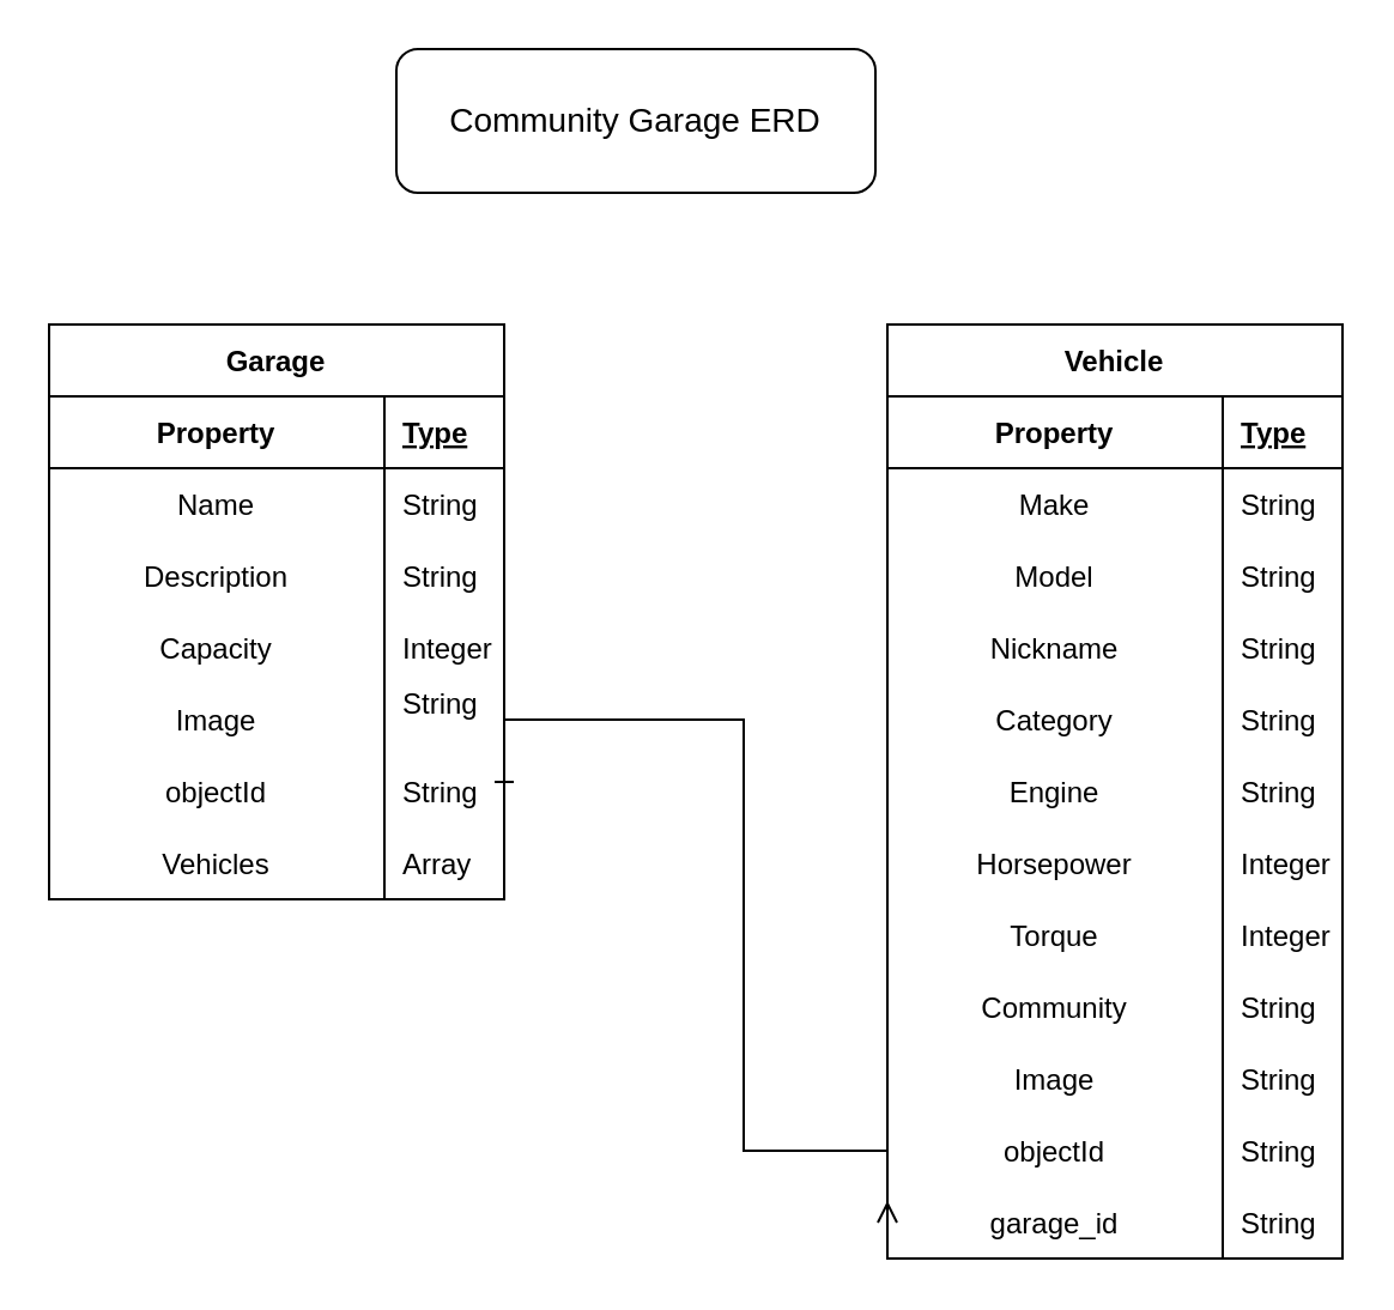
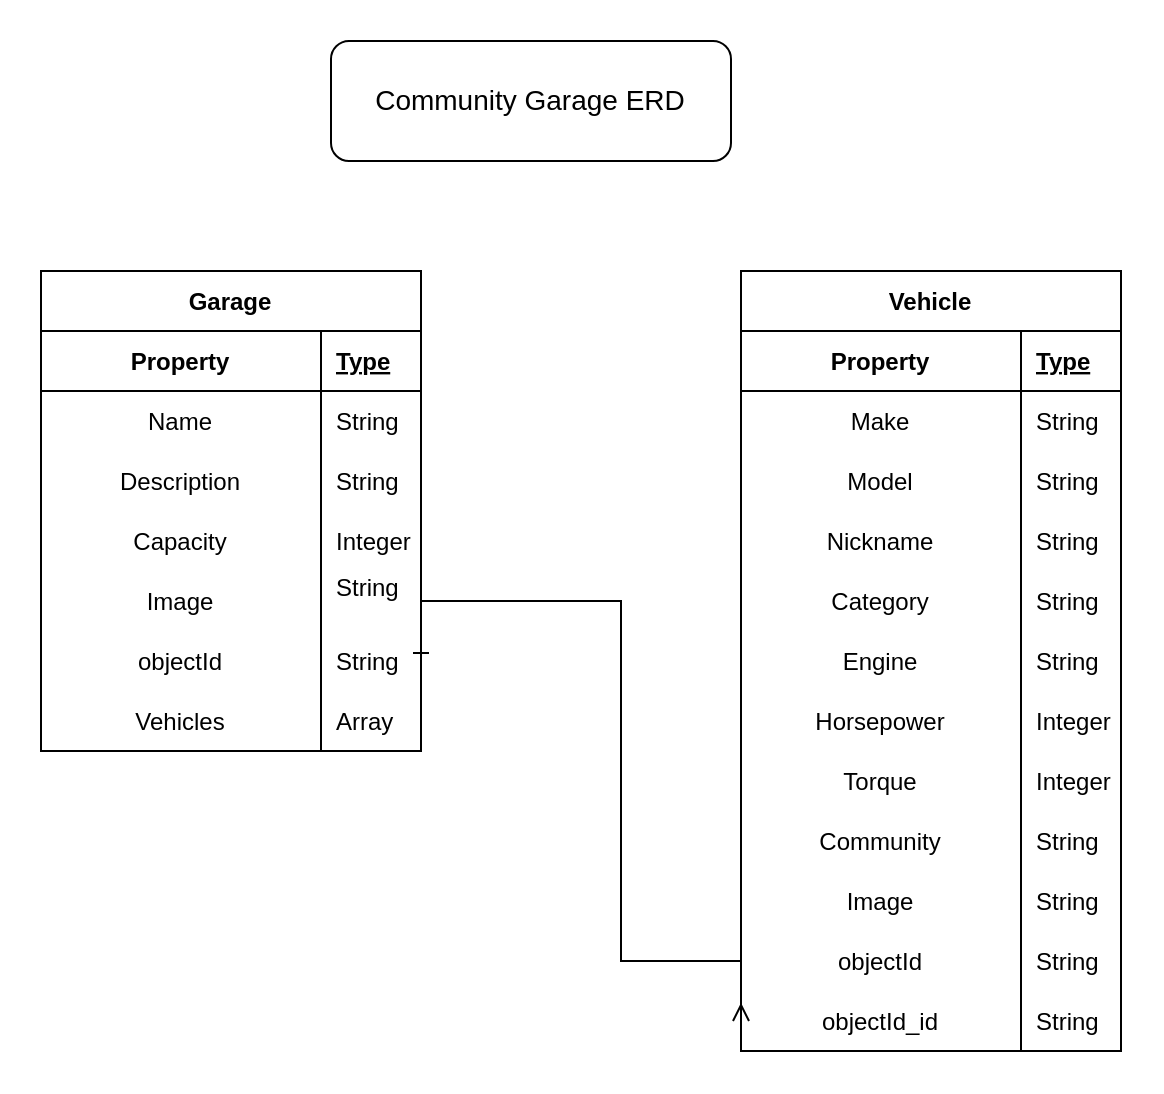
  <mxCell id="0" />
  <mxCell id="1" parent="0" />
  <mxCell id="2" value="" style="edgeStyle=orthogonalEdgeStyle;rounded=0;orthogonalLoop=1;jettySize=auto;html=1;startArrow=ERone;startFill=0;endArrow=ERmany;endFill=0;exitX=1;exitY=0.5;exitDx=0;exitDy=0;entryX=0;entryY=0.5;entryDx=0;entryDy=0;" parent="1" source="19" target="59" edge="1"><mxGeometry relative="1" as="geometry"><Array as="points"><mxPoint x="310" y="300" /><mxPoint x="310" y="480" /></Array></mxGeometry></mxCell>
  <mxCell id="3" value="Garage" style="shape=table;startSize=30;container=1;collapsible=1;childLayout=tableLayout;fixedRows=1;rowLines=0;fontStyle=1;align=center;resizeLast=1;" parent="1" vertex="1"><mxGeometry x="20" y="135" width="190" height="240" as="geometry"><mxRectangle x="160" y="120" width="80" height="30" as="alternateBounds" /></mxGeometry></mxCell>
  <mxCell id="4" value="" style="shape=tableRow;horizontal=0;startSize=0;swimlaneHead=0;swimlaneBody=0;fillColor=none;collapsible=0;dropTarget=0;points=[[0,0.5],[1,0.5]];portConstraint=eastwest;top=0;left=0;right=0;bottom=1;" parent="3" vertex="1"><mxGeometry y="30" width="190" height="30" as="geometry" /></mxCell>
  <mxCell id="5" value="Property" style="shape=partialRectangle;connectable=0;fillColor=none;top=0;left=0;bottom=0;right=0;fontStyle=1;overflow=hidden;" parent="4" vertex="1"><mxGeometry width="140" height="30" as="geometry"><mxRectangle width="140" height="30" as="alternateBounds" /></mxGeometry></mxCell>
  <mxCell id="6" value="Type" style="shape=partialRectangle;connectable=0;fillColor=none;top=0;left=0;bottom=0;right=0;align=left;spacingLeft=6;fontStyle=5;overflow=hidden;" parent="4" vertex="1"><mxGeometry x="140" width="50" height="30" as="geometry"><mxRectangle width="50" height="30" as="alternateBounds" /></mxGeometry></mxCell>
  <mxCell id="7" value="" style="shape=tableRow;horizontal=0;startSize=0;swimlaneHead=0;swimlaneBody=0;fillColor=none;collapsible=0;dropTarget=0;points=[[0,0.5],[1,0.5]];portConstraint=eastwest;top=0;left=0;right=0;bottom=0;" parent="3" vertex="1"><mxGeometry y="60" width="190" height="30" as="geometry" /></mxCell>
  <mxCell id="8" value="Name" style="shape=partialRectangle;connectable=0;fillColor=none;top=0;left=0;bottom=0;right=0;editable=1;overflow=hidden;" parent="7" vertex="1"><mxGeometry width="140" height="30" as="geometry"><mxRectangle width="140" height="30" as="alternateBounds" /></mxGeometry></mxCell>
  <mxCell id="9" value="String" style="shape=partialRectangle;connectable=0;fillColor=none;top=0;left=0;bottom=0;right=0;align=left;spacingLeft=6;overflow=hidden;" parent="7" vertex="1"><mxGeometry x="140" width="50" height="30" as="geometry"><mxRectangle width="50" height="30" as="alternateBounds" /></mxGeometry></mxCell>
  <mxCell id="10" value="" style="shape=tableRow;horizontal=0;startSize=0;swimlaneHead=0;swimlaneBody=0;fillColor=none;collapsible=0;dropTarget=0;points=[[0,0.5],[1,0.5]];portConstraint=eastwest;top=0;left=0;right=0;bottom=0;" parent="3" vertex="1"><mxGeometry y="90" width="190" height="30" as="geometry" /></mxCell>
  <mxCell id="11" value="Description" style="shape=partialRectangle;connectable=0;fillColor=none;top=0;left=0;bottom=0;right=0;editable=1;overflow=hidden;" parent="10" vertex="1"><mxGeometry width="140" height="30" as="geometry"><mxRectangle width="140" height="30" as="alternateBounds" /></mxGeometry></mxCell>
  <mxCell id="12" value="String" style="shape=partialRectangle;connectable=0;fillColor=none;top=0;left=0;bottom=0;right=0;align=left;spacingLeft=6;overflow=hidden;" parent="10" vertex="1"><mxGeometry x="140" width="50" height="30" as="geometry"><mxRectangle width="50" height="30" as="alternateBounds" /></mxGeometry></mxCell>
  <mxCell id="13" value="" style="shape=tableRow;horizontal=0;startSize=0;swimlaneHead=0;swimlaneBody=0;fillColor=none;collapsible=0;dropTarget=0;points=[[0,0.5],[1,0.5]];portConstraint=eastwest;top=0;left=0;right=0;bottom=0;" parent="3" vertex="1"><mxGeometry y="120" width="190" height="30" as="geometry" /></mxCell>
  <mxCell id="14" value="Capacity" style="shape=partialRectangle;connectable=0;fillColor=none;top=0;left=0;bottom=0;right=0;editable=1;overflow=hidden;" parent="13" vertex="1"><mxGeometry width="140" height="30" as="geometry"><mxRectangle width="140" height="30" as="alternateBounds" /></mxGeometry></mxCell>
  <mxCell id="15" value="Integer" style="shape=partialRectangle;connectable=0;fillColor=none;top=0;left=0;bottom=0;right=0;align=left;spacingLeft=6;overflow=hidden;" parent="13" vertex="1"><mxGeometry x="140" width="50" height="30" as="geometry"><mxRectangle width="50" height="30" as="alternateBounds" /></mxGeometry></mxCell>
  <mxCell id="16" style="shape=tableRow;horizontal=0;startSize=0;swimlaneHead=0;swimlaneBody=0;fillColor=none;collapsible=0;dropTarget=0;points=[[0,0.5],[1,0.5]];portConstraint=eastwest;top=0;left=0;right=0;bottom=0;" vertex="1" parent="3"><mxGeometry y="150" width="190" height="30" as="geometry" /></mxCell>
  <mxCell id="17" value="Image" style="shape=partialRectangle;connectable=0;fillColor=none;top=0;left=0;bottom=0;right=0;editable=1;overflow=hidden;" vertex="1" parent="16"><mxGeometry width="140" height="30" as="geometry"><mxRectangle width="140" height="30" as="alternateBounds" /></mxGeometry></mxCell>
  <mxCell id="18" value="String&#10;" style="shape=partialRectangle;connectable=0;fillColor=none;top=0;left=0;bottom=0;right=0;align=left;spacingLeft=6;overflow=hidden;" vertex="1" parent="16"><mxGeometry x="140" width="50" height="30" as="geometry"><mxRectangle width="50" height="30" as="alternateBounds" /></mxGeometry></mxCell>
  <mxCell id="19" style="shape=tableRow;horizontal=0;startSize=0;swimlaneHead=0;swimlaneBody=0;fillColor=none;collapsible=0;dropTarget=0;points=[[0,0.5],[1,0.5]];portConstraint=eastwest;top=0;left=0;right=0;bottom=0;" parent="3" vertex="1"><mxGeometry y="180" width="190" height="30" as="geometry" /></mxCell>
  <mxCell id="20" value="objectId" style="shape=partialRectangle;connectable=0;fillColor=none;top=0;left=0;bottom=0;right=0;editable=1;overflow=hidden;" parent="19" vertex="1"><mxGeometry width="140" height="30" as="geometry"><mxRectangle width="140" height="30" as="alternateBounds" /></mxGeometry></mxCell>
  <mxCell id="21" value="String" style="shape=partialRectangle;connectable=0;fillColor=none;top=0;left=0;bottom=0;right=0;align=left;spacingLeft=6;overflow=hidden;" parent="19" vertex="1"><mxGeometry x="140" width="50" height="30" as="geometry"><mxRectangle width="50" height="30" as="alternateBounds" /></mxGeometry></mxCell>
  <mxCell id="22" style="shape=tableRow;horizontal=0;startSize=0;swimlaneHead=0;swimlaneBody=0;fillColor=none;collapsible=0;dropTarget=0;points=[[0,0.5],[1,0.5]];portConstraint=eastwest;top=0;left=0;right=0;bottom=0;" vertex="1" parent="3"><mxGeometry y="210" width="190" height="30" as="geometry" /></mxCell>
  <mxCell id="23" value="Vehicles" style="shape=partialRectangle;connectable=0;fillColor=none;top=0;left=0;bottom=0;right=0;editable=1;overflow=hidden;" vertex="1" parent="22"><mxGeometry width="140" height="30" as="geometry"><mxRectangle width="140" height="30" as="alternateBounds" /></mxGeometry></mxCell>
  <mxCell id="24" value="Array" style="shape=partialRectangle;connectable=0;fillColor=none;top=0;left=0;bottom=0;right=0;align=left;spacingLeft=6;overflow=hidden;" vertex="1" parent="22"><mxGeometry x="140" width="50" height="30" as="geometry"><mxRectangle width="50" height="30" as="alternateBounds" /></mxGeometry></mxCell>
  <mxCell id="25" value="Vehicle" style="shape=table;startSize=30;container=1;collapsible=1;childLayout=tableLayout;fixedRows=1;rowLines=0;fontStyle=1;align=center;resizeLast=1;" parent="1" vertex="1"><mxGeometry x="370" y="135" width="190" height="390" as="geometry"><mxRectangle x="160" y="120" width="80" height="30" as="alternateBounds" /></mxGeometry></mxCell>
  <mxCell id="26" value="" style="shape=tableRow;horizontal=0;startSize=0;swimlaneHead=0;swimlaneBody=0;fillColor=none;collapsible=0;dropTarget=0;points=[[0,0.5],[1,0.5]];portConstraint=eastwest;top=0;left=0;right=0;bottom=1;" parent="25" vertex="1"><mxGeometry y="30" width="190" height="30" as="geometry" /></mxCell>
  <mxCell id="27" value="Property" style="shape=partialRectangle;connectable=0;fillColor=none;top=0;left=0;bottom=0;right=0;fontStyle=1;overflow=hidden;" parent="26" vertex="1"><mxGeometry width="140" height="30" as="geometry"><mxRectangle width="140" height="30" as="alternateBounds" /></mxGeometry></mxCell>
  <mxCell id="28" value="Type" style="shape=partialRectangle;connectable=0;fillColor=none;top=0;left=0;bottom=0;right=0;align=left;spacingLeft=6;fontStyle=5;overflow=hidden;" parent="26" vertex="1"><mxGeometry x="140" width="50" height="30" as="geometry"><mxRectangle width="50" height="30" as="alternateBounds" /></mxGeometry></mxCell>
  <mxCell id="29" value="" style="shape=tableRow;horizontal=0;startSize=0;swimlaneHead=0;swimlaneBody=0;fillColor=none;collapsible=0;dropTarget=0;points=[[0,0.5],[1,0.5]];portConstraint=eastwest;top=0;left=0;right=0;bottom=0;" parent="25" vertex="1"><mxGeometry y="60" width="190" height="30" as="geometry" /></mxCell>
  <mxCell id="30" value="Make" style="shape=partialRectangle;connectable=0;fillColor=none;top=0;left=0;bottom=0;right=0;editable=1;overflow=hidden;" parent="29" vertex="1"><mxGeometry width="140" height="30" as="geometry"><mxRectangle width="140" height="30" as="alternateBounds" /></mxGeometry></mxCell>
  <mxCell id="31" value="String" style="shape=partialRectangle;connectable=0;fillColor=none;top=0;left=0;bottom=0;right=0;align=left;spacingLeft=6;overflow=hidden;" parent="29" vertex="1"><mxGeometry x="140" width="50" height="30" as="geometry"><mxRectangle width="50" height="30" as="alternateBounds" /></mxGeometry></mxCell>
  <mxCell id="32" value="" style="shape=tableRow;horizontal=0;startSize=0;swimlaneHead=0;swimlaneBody=0;fillColor=none;collapsible=0;dropTarget=0;points=[[0,0.5],[1,0.5]];portConstraint=eastwest;top=0;left=0;right=0;bottom=0;" parent="25" vertex="1"><mxGeometry y="90" width="190" height="30" as="geometry" /></mxCell>
  <mxCell id="33" value="Model" style="shape=partialRectangle;connectable=0;fillColor=none;top=0;left=0;bottom=0;right=0;editable=1;overflow=hidden;" parent="32" vertex="1"><mxGeometry width="140" height="30" as="geometry"><mxRectangle width="140" height="30" as="alternateBounds" /></mxGeometry></mxCell>
  <mxCell id="34" value="String" style="shape=partialRectangle;connectable=0;fillColor=none;top=0;left=0;bottom=0;right=0;align=left;spacingLeft=6;overflow=hidden;" parent="32" vertex="1"><mxGeometry x="140" width="50" height="30" as="geometry"><mxRectangle width="50" height="30" as="alternateBounds" /></mxGeometry></mxCell>
  <mxCell id="35" value="" style="shape=tableRow;horizontal=0;startSize=0;swimlaneHead=0;swimlaneBody=0;fillColor=none;collapsible=0;dropTarget=0;points=[[0,0.5],[1,0.5]];portConstraint=eastwest;top=0;left=0;right=0;bottom=0;" parent="25" vertex="1"><mxGeometry y="120" width="190" height="30" as="geometry" /></mxCell>
  <mxCell id="36" value="Nickname" style="shape=partialRectangle;connectable=0;fillColor=none;top=0;left=0;bottom=0;right=0;editable=1;overflow=hidden;" parent="35" vertex="1"><mxGeometry width="140" height="30" as="geometry"><mxRectangle width="140" height="30" as="alternateBounds" /></mxGeometry></mxCell>
  <mxCell id="37" value="String" style="shape=partialRectangle;connectable=0;fillColor=none;top=0;left=0;bottom=0;right=0;align=left;spacingLeft=6;overflow=hidden;" parent="35" vertex="1"><mxGeometry x="140" width="50" height="30" as="geometry"><mxRectangle width="50" height="30" as="alternateBounds" /></mxGeometry></mxCell>
  <mxCell id="38" style="shape=tableRow;horizontal=0;startSize=0;swimlaneHead=0;swimlaneBody=0;fillColor=none;collapsible=0;dropTarget=0;points=[[0,0.5],[1,0.5]];portConstraint=eastwest;top=0;left=0;right=0;bottom=0;" parent="25" vertex="1"><mxGeometry y="150" width="190" height="30" as="geometry" /></mxCell>
  <mxCell id="39" value="Category" style="shape=partialRectangle;connectable=0;fillColor=none;top=0;left=0;bottom=0;right=0;editable=1;overflow=hidden;" parent="38" vertex="1"><mxGeometry width="140" height="30" as="geometry"><mxRectangle width="140" height="30" as="alternateBounds" /></mxGeometry></mxCell>
  <mxCell id="40" value="String" style="shape=partialRectangle;connectable=0;fillColor=none;top=0;left=0;bottom=0;right=0;align=left;spacingLeft=6;overflow=hidden;" parent="38" vertex="1"><mxGeometry x="140" width="50" height="30" as="geometry"><mxRectangle width="50" height="30" as="alternateBounds" /></mxGeometry></mxCell>
  <mxCell id="41" style="shape=tableRow;horizontal=0;startSize=0;swimlaneHead=0;swimlaneBody=0;fillColor=none;collapsible=0;dropTarget=0;points=[[0,0.5],[1,0.5]];portConstraint=eastwest;top=0;left=0;right=0;bottom=0;" vertex="1" parent="25"><mxGeometry y="180" width="190" height="30" as="geometry" /></mxCell>
  <mxCell id="42" value="Engine" style="shape=partialRectangle;connectable=0;fillColor=none;top=0;left=0;bottom=0;right=0;editable=1;overflow=hidden;" vertex="1" parent="41"><mxGeometry width="140" height="30" as="geometry"><mxRectangle width="140" height="30" as="alternateBounds" /></mxGeometry></mxCell>
  <mxCell id="43" value="String" style="shape=partialRectangle;connectable=0;fillColor=none;top=0;left=0;bottom=0;right=0;align=left;spacingLeft=6;overflow=hidden;" vertex="1" parent="41"><mxGeometry x="140" width="50" height="30" as="geometry"><mxRectangle width="50" height="30" as="alternateBounds" /></mxGeometry></mxCell>
  <mxCell id="44" style="shape=tableRow;horizontal=0;startSize=0;swimlaneHead=0;swimlaneBody=0;fillColor=none;collapsible=0;dropTarget=0;points=[[0,0.5],[1,0.5]];portConstraint=eastwest;top=0;left=0;right=0;bottom=0;" vertex="1" parent="25"><mxGeometry y="210" width="190" height="30" as="geometry" /></mxCell>
  <mxCell id="45" value="Horsepower" style="shape=partialRectangle;connectable=0;fillColor=none;top=0;left=0;bottom=0;right=0;editable=1;overflow=hidden;" vertex="1" parent="44"><mxGeometry width="140" height="30" as="geometry"><mxRectangle width="140" height="30" as="alternateBounds" /></mxGeometry></mxCell>
  <mxCell id="46" value="Integer" style="shape=partialRectangle;connectable=0;fillColor=none;top=0;left=0;bottom=0;right=0;align=left;spacingLeft=6;overflow=hidden;" vertex="1" parent="44"><mxGeometry x="140" width="50" height="30" as="geometry"><mxRectangle width="50" height="30" as="alternateBounds" /></mxGeometry></mxCell>
  <mxCell id="47" style="shape=tableRow;horizontal=0;startSize=0;swimlaneHead=0;swimlaneBody=0;fillColor=none;collapsible=0;dropTarget=0;points=[[0,0.5],[1,0.5]];portConstraint=eastwest;top=0;left=0;right=0;bottom=0;" vertex="1" parent="25"><mxGeometry y="240" width="190" height="30" as="geometry" /></mxCell>
  <mxCell id="48" value="Torque" style="shape=partialRectangle;connectable=0;fillColor=none;top=0;left=0;bottom=0;right=0;editable=1;overflow=hidden;" vertex="1" parent="47"><mxGeometry width="140" height="30" as="geometry"><mxRectangle width="140" height="30" as="alternateBounds" /></mxGeometry></mxCell>
  <mxCell id="49" value="Integer" style="shape=partialRectangle;connectable=0;fillColor=none;top=0;left=0;bottom=0;right=0;align=left;spacingLeft=6;overflow=hidden;" vertex="1" parent="47"><mxGeometry x="140" width="50" height="30" as="geometry"><mxRectangle width="50" height="30" as="alternateBounds" /></mxGeometry></mxCell>
  <mxCell id="50" style="shape=tableRow;horizontal=0;startSize=0;swimlaneHead=0;swimlaneBody=0;fillColor=none;collapsible=0;dropTarget=0;points=[[0,0.5],[1,0.5]];portConstraint=eastwest;top=0;left=0;right=0;bottom=0;" parent="25" vertex="1"><mxGeometry y="270" width="190" height="30" as="geometry" /></mxCell>
  <mxCell id="51" value="Community" style="shape=partialRectangle;connectable=0;fillColor=none;top=0;left=0;bottom=0;right=0;editable=1;overflow=hidden;" parent="50" vertex="1"><mxGeometry width="140" height="30" as="geometry"><mxRectangle width="140" height="30" as="alternateBounds" /></mxGeometry></mxCell>
  <mxCell id="52" value="String" style="shape=partialRectangle;connectable=0;fillColor=none;top=0;left=0;bottom=0;right=0;align=left;spacingLeft=6;overflow=hidden;" parent="50" vertex="1"><mxGeometry x="140" width="50" height="30" as="geometry"><mxRectangle width="50" height="30" as="alternateBounds" /></mxGeometry></mxCell>
  <mxCell id="53" style="shape=tableRow;horizontal=0;startSize=0;swimlaneHead=0;swimlaneBody=0;fillColor=none;collapsible=0;dropTarget=0;points=[[0,0.5],[1,0.5]];portConstraint=eastwest;top=0;left=0;right=0;bottom=0;" vertex="1" parent="25"><mxGeometry y="300" width="190" height="30" as="geometry" /></mxCell>
  <mxCell id="54" value="Image" style="shape=partialRectangle;connectable=0;fillColor=none;top=0;left=0;bottom=0;right=0;editable=1;overflow=hidden;" vertex="1" parent="53"><mxGeometry width="140" height="30" as="geometry"><mxRectangle width="140" height="30" as="alternateBounds" /></mxGeometry></mxCell>
  <mxCell id="55" value="String" style="shape=partialRectangle;connectable=0;fillColor=none;top=0;left=0;bottom=0;right=0;align=left;spacingLeft=6;overflow=hidden;" vertex="1" parent="53"><mxGeometry x="140" width="50" height="30" as="geometry"><mxRectangle width="50" height="30" as="alternateBounds" /></mxGeometry></mxCell>
  <mxCell id="56" style="shape=tableRow;horizontal=0;startSize=0;swimlaneHead=0;swimlaneBody=0;fillColor=none;collapsible=0;dropTarget=0;points=[[0,0.5],[1,0.5]];portConstraint=eastwest;top=0;left=0;right=0;bottom=0;" parent="25" vertex="1"><mxGeometry y="330" width="190" height="30" as="geometry" /></mxCell>
  <mxCell id="57" value="objectId" style="shape=partialRectangle;connectable=0;fillColor=none;top=0;left=0;bottom=0;right=0;editable=1;overflow=hidden;" parent="56" vertex="1"><mxGeometry width="140" height="30" as="geometry"><mxRectangle width="140" height="30" as="alternateBounds" /></mxGeometry></mxCell>
  <mxCell id="58" value="String" style="shape=partialRectangle;connectable=0;fillColor=none;top=0;left=0;bottom=0;right=0;align=left;spacingLeft=6;overflow=hidden;" parent="56" vertex="1"><mxGeometry x="140" width="50" height="30" as="geometry"><mxRectangle width="50" height="30" as="alternateBounds" /></mxGeometry></mxCell>
  <mxCell id="59" style="shape=tableRow;horizontal=0;startSize=0;swimlaneHead=0;swimlaneBody=0;fillColor=none;collapsible=0;dropTarget=0;points=[[0,0.5],[1,0.5]];portConstraint=eastwest;top=0;left=0;right=0;bottom=0;" parent="25" vertex="1"><mxGeometry y="360" width="190" height="30" as="geometry" /></mxCell>
- <mxCell id="60" value="garage_id" style="shape=partialRectangle;connectable=0;fillColor=none;top=0;left=0;bottom=0;right=0;editable=1;overflow=hidden;" parent="59" vertex="1"><mxGeometry width="140" height="30" as="geometry"><mxRectangle width="140" height="30" as="alternateBounds" /></mxGeometry></mxCell>
+ <mxCell id="60" value="objectId_id" style="shape=partialRectangle;connectable=0;fillColor=none;top=0;left=0;bottom=0;right=0;editable=1;overflow=hidden;" parent="59" vertex="1"><mxGeometry width="140" height="30" as="geometry"><mxRectangle width="140" height="30" as="alternateBounds" /></mxGeometry></mxCell>
  <mxCell id="61" value="String" style="shape=partialRectangle;connectable=0;fillColor=none;top=0;left=0;bottom=0;right=0;align=left;spacingLeft=6;overflow=hidden;" parent="59" vertex="1"><mxGeometry x="140" width="50" height="30" as="geometry"><mxRectangle width="50" height="30" as="alternateBounds" /></mxGeometry></mxCell>
  <mxCell id="62" value="&lt;font style=&quot;&quot;&gt;&lt;font style=&quot;font-size: 14px;&quot;&gt;Community Garage ERD&lt;/font&gt;&lt;br&gt;&lt;/font&gt;" style="rounded=1;whiteSpace=wrap;html=1;" vertex="1" parent="1"><mxGeometry x="165" y="20" width="200" height="60" as="geometry" /></mxCell>
